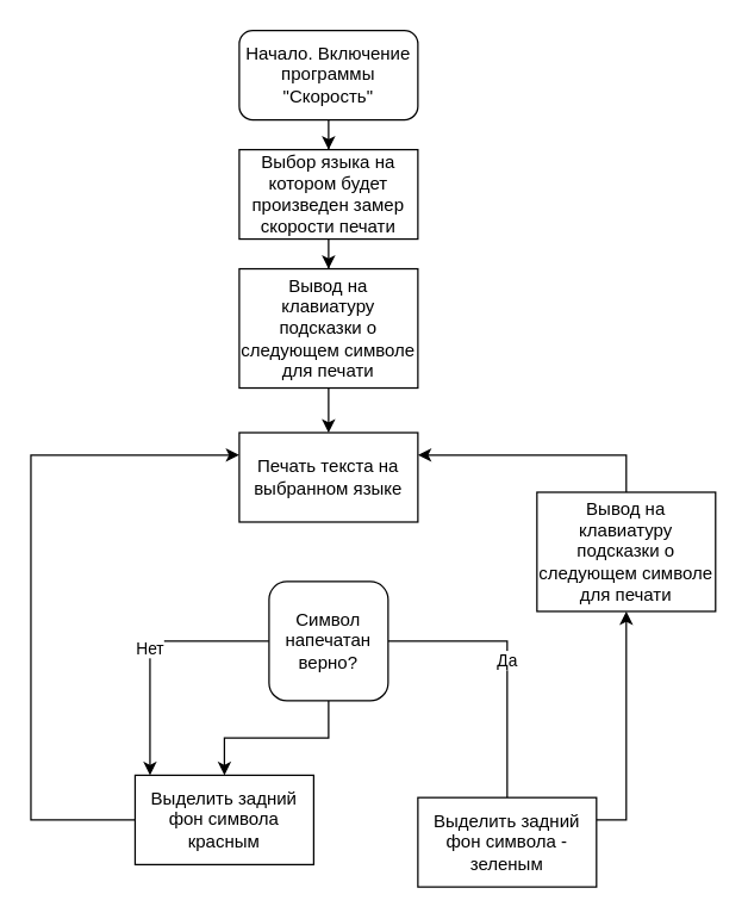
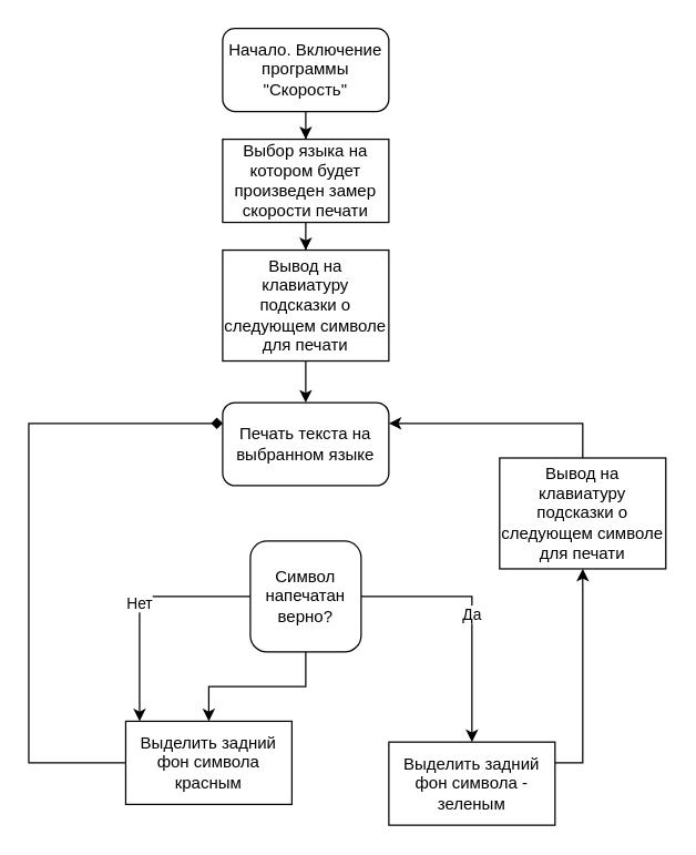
  <mxCell id="0" />
  <mxCell id="1" parent="0" />
  <mxCell id="2" style="edgeStyle=orthogonalEdgeStyle;rounded=0;orthogonalLoop=1;jettySize=auto;html=1;entryX=0.5;entryY=0;entryDx=0;entryDy=0;" edge="1" parent="1" source="3" target="5"><mxGeometry relative="1" as="geometry" /></mxCell>
  <mxCell id="3" value="Начало. Включение программы &quot;Скорость&quot;" style="rounded=1;whiteSpace=wrap;html=1;" vertex="1" parent="1"><mxGeometry x="160" y="20" width="120" height="60" as="geometry" /></mxCell>
  <mxCell id="4" style="edgeStyle=orthogonalEdgeStyle;rounded=0;orthogonalLoop=1;jettySize=auto;html=1;entryX=0.5;entryY=0;entryDx=0;entryDy=0;" edge="1" parent="1" source="5" target="16"><mxGeometry relative="1" as="geometry" /></mxCell>
  <mxCell id="5" value="Выбор языка на котором будет произведен замер скорости печати" style="rounded=0;whiteSpace=wrap;html=1;" vertex="1" parent="1"><mxGeometry x="160" y="100" width="120" height="60" as="geometry" /></mxCell>
- <mxCell id="6" value="Печать текста на выбранном языке" style="rounded=0;whiteSpace=wrap;html=1;" vertex="1" parent="1"><mxGeometry x="160" y="290" width="120" height="60" as="geometry" /></mxCell>
- <mxCell id="7" value="Да" style="edgeStyle=orthogonalEdgeStyle;rounded=0;orthogonalLoop=1;jettySize=auto;html=1;endArrow=none;" edge="1" parent="1" source="10" target="12"><mxGeometry relative="1" as="geometry"><mxPoint x="380" y="430" as="targetPoint" /></mxGeometry></mxCell>
+ <mxCell id="6" value="Печать текста на выбранном языке" style="whiteSpace=wrap;html=1;rounded=1;" vertex="1" parent="1"><mxGeometry x="160" y="290" width="120" height="60" as="geometry" /></mxCell>
+ <mxCell id="7" value="Да" style="edgeStyle=orthogonalEdgeStyle;rounded=0;orthogonalLoop=1;jettySize=auto;html=1;" edge="1" parent="1" source="10" target="12"><mxGeometry relative="1" as="geometry"><mxPoint x="380" y="430" as="targetPoint" /></mxGeometry></mxCell>
  <mxCell id="8" style="edgeStyle=orthogonalEdgeStyle;rounded=0;orthogonalLoop=1;jettySize=auto;html=1;" edge="1" parent="1" source="10" target="14"><mxGeometry relative="1" as="geometry"><mxPoint x="100" y="430" as="targetPoint" /></mxGeometry></mxCell>
  <mxCell id="9" value="Нет&lt;br&gt;" style="edgeStyle=orthogonalEdgeStyle;rounded=0;orthogonalLoop=1;jettySize=auto;html=1;" edge="1" parent="1" source="10" target="14"><mxGeometry relative="1" as="geometry"><Array as="points"><mxPoint x="100" y="430" /></Array></mxGeometry></mxCell>
  <mxCell id="10" value="Символ напечатан верно?" style="whiteSpace=wrap;html=1;rounded=1;" vertex="1" parent="1"><mxGeometry x="180" y="390" width="80" height="80" as="geometry" /></mxCell>
  <mxCell id="11" style="edgeStyle=orthogonalEdgeStyle;rounded=0;orthogonalLoop=1;jettySize=auto;html=1;entryX=0.5;entryY=1;entryDx=0;entryDy=0;" edge="1" parent="1" source="12" target="18"><mxGeometry relative="1" as="geometry"><Array as="points"><mxPoint x="420" y="550" /></Array></mxGeometry></mxCell>
  <mxCell id="12" value="Выделить задний фон символа - зеленым" style="rounded=0;whiteSpace=wrap;html=1;" vertex="1" parent="1"><mxGeometry x="280" y="535" width="120" height="60" as="geometry" /></mxCell>
- <mxCell id="13" style="edgeStyle=orthogonalEdgeStyle;rounded=0;orthogonalLoop=1;jettySize=auto;html=1;entryX=0;entryY=0.25;entryDx=0;entryDy=0;" edge="1" parent="1" source="14" target="6"><mxGeometry relative="1" as="geometry"><Array as="points"><mxPoint x="20" y="550" /><mxPoint x="20" y="305" /></Array></mxGeometry></mxCell>
+ <mxCell id="13" style="edgeStyle=orthogonalEdgeStyle;rounded=0;orthogonalLoop=1;jettySize=auto;html=1;entryX=0;entryY=0.25;entryDx=0;entryDy=0;endArrow=diamond;" edge="1" parent="1" source="14" target="6"><mxGeometry relative="1" as="geometry"><Array as="points"><mxPoint x="20" y="550" /><mxPoint x="20" y="305" /></Array></mxGeometry></mxCell>
  <mxCell id="14" value="Выделить задний фон символа красным" style="rounded=0;whiteSpace=wrap;html=1;" vertex="1" parent="1"><mxGeometry x="90" y="520" width="120" height="60" as="geometry" /></mxCell>
  <mxCell id="15" style="edgeStyle=orthogonalEdgeStyle;rounded=0;orthogonalLoop=1;jettySize=auto;html=1;entryX=0.5;entryY=0;entryDx=0;entryDy=0;" edge="1" parent="1" source="16" target="6"><mxGeometry relative="1" as="geometry" /></mxCell>
  <mxCell id="16" value="Вывод на клавиатуру подсказки о следующем символе для печати" style="rounded=0;whiteSpace=wrap;html=1;" vertex="1" parent="1"><mxGeometry x="160" y="180" width="120" height="80" as="geometry" /></mxCell>
  <mxCell id="17" style="edgeStyle=orthogonalEdgeStyle;rounded=0;orthogonalLoop=1;jettySize=auto;html=1;entryX=1;entryY=0.25;entryDx=0;entryDy=0;" edge="1" parent="1" source="18" target="6"><mxGeometry relative="1" as="geometry"><Array as="points"><mxPoint x="420" y="305" /></Array></mxGeometry></mxCell>
  <mxCell id="18" value="Вывод на клавиатуру подсказки о следующем символе для печати" style="rounded=0;whiteSpace=wrap;html=1;" vertex="1" parent="1"><mxGeometry x="360" y="330" width="120" height="80" as="geometry" /></mxCell>
